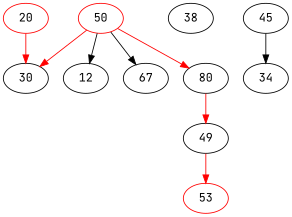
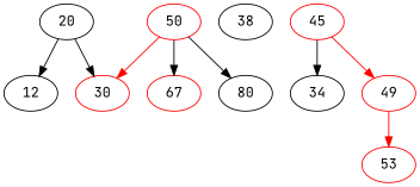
  digraph {
    fontname="JetBrains Mono"
    node [fontname="JetBrains Mono"]
    edge [fontname="JetBrains Mono"]
-   20 [color=red]
+   20
    12
-   30
+   30 [color=red]
    n4 [label=38]
    50 [color=red]
-   67
+   67 [color=red]
    80
    n8 [label=34]
-   45
-   49
+   45 [color=red]
+   49 [color=red]
    53 [color=red]
-   50 -> 12
-   20 -> 30 [color=red]
+   20 -> 12
+   20 -> 30
    50 -> 30 [color=red]
    50 -> 67
-   50 -> 80 [color=red]
+   50 -> 80
    45 -> n8
-   80 -> 49 [color=red]
+   45 -> 49 [color=red]
    49 -> 53 [color=red]
  }
